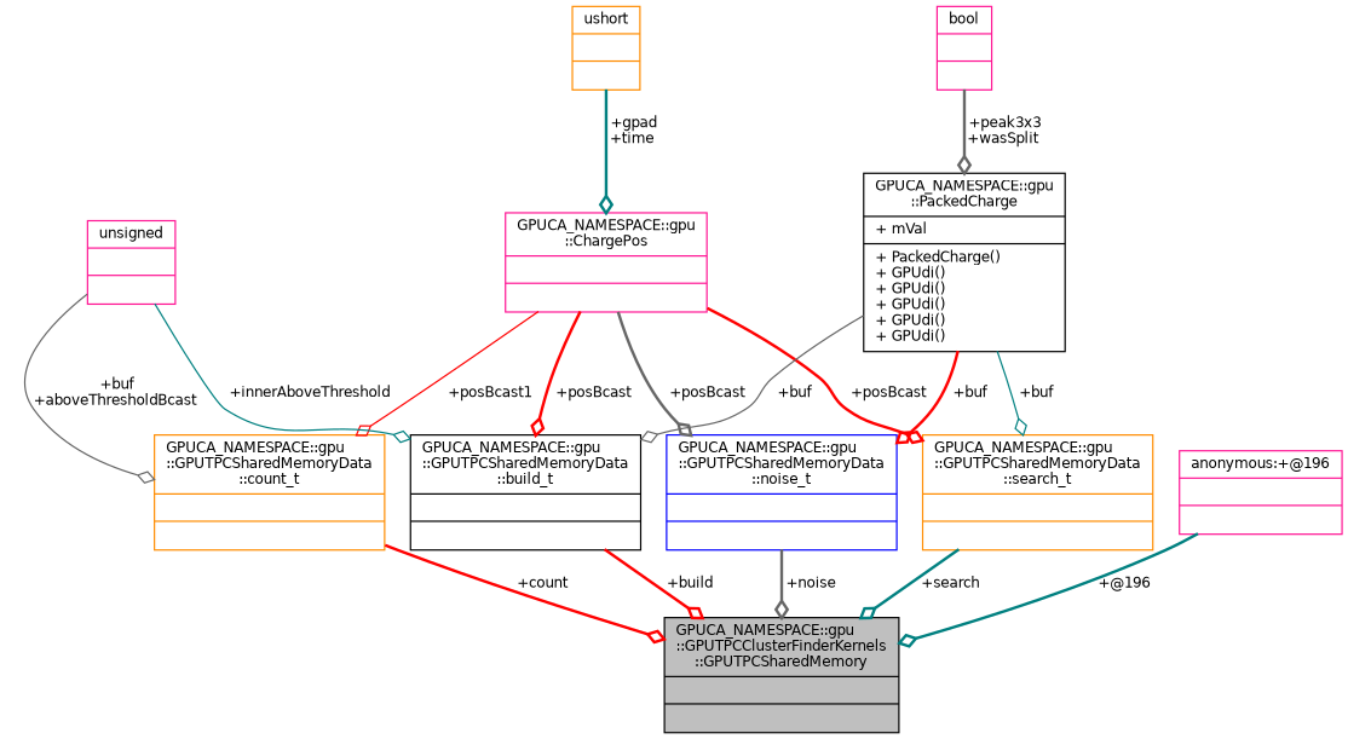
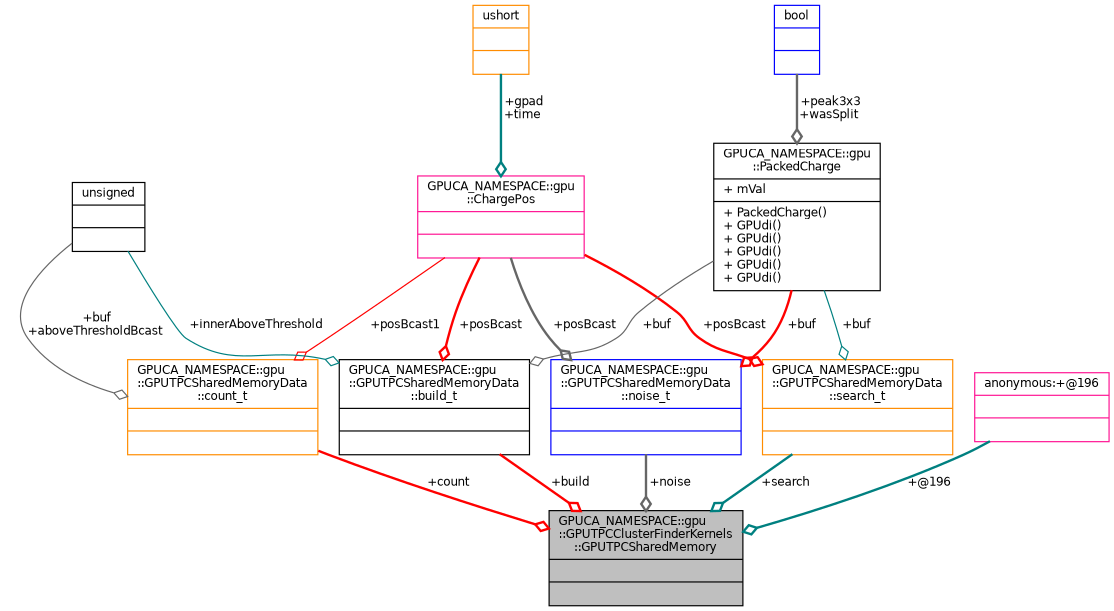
  digraph {
    node [color=black fontname=Helvetica fontsize=10 shape=record]
    edge [arrowhead=odiamond color=red fontname=Helvetica fontsize=10 labelfontname=Helvetica labelfontsize=10 style=bold]
    n1 [fillcolor=grey75 fontcolor=black height=0.2 label="{GPUCA_NAMESPACE::gpu\l::GPUTPCClusterFinderKernels\l::GPUTPCSharedMemory\n||}" style=filled width=0.4]
    n2 [color=darkorange height=0.2 label="{GPUCA_NAMESPACE::gpu\l::GPUTPCSharedMemoryData\l::count_t\n||}" width=0.4]
    n3 [color=deeppink height=0.2 label="{GPUCA_NAMESPACE::gpu\l::ChargePos\n||}" width=0.4]
    n4 [height=0.2 label="{GPUCA_NAMESPACE::gpu\l::GPUTPCSharedMemoryData\l::build_t\n||}" width=0.4]
    n5 [color=darkorange height=0.2 label="{GPUCA_NAMESPACE::gpu\l::GPUTPCSharedMemoryData\l::search_t\n||}" width=0.4]
    n6 [color=blue height=0.2 label="{GPUCA_NAMESPACE::gpu\l::GPUTPCSharedMemoryData\l::noise_t\n||}" width=0.4]
    n7 [color=darkorange height=0.2 label="{ushort\n||}" width=0.4]
-   n8 [color=deeppink height=0.2 label="{unsigned\n||}" width=0.4]
+   n8 [height=0.2 label="{unsigned\n||}" width=0.4]
    n9 [height=0.2 label="{GPUCA_NAMESPACE::gpu\l::PackedCharge\n|+ mVal\l|+ PackedCharge()\l+ GPUdi()\l+ GPUdi()\l+ GPUdi()\l+ GPUdi()\l+ GPUdi()\l}" width=0.4]
-   n10 [color=deeppink height=0.2 label="{bool\n||}" width=0.4]
+   n10 [color=blue height=0.2 label="{bool\n||}" width=0.4]
    n11 [color=deeppink height=0.2 label="{anonymous:+@196\n||}" width=0.4]
    n2 -> n1 [label=" +count"]
    n3 -> n2 [label=" +posBcast1" style=solid]
    n3 -> n4 [label=" +posBcast"]
    n3 -> n5 [label=" +posBcast"]
    n3 -> n6 [color=gray40 label=" +posBcast"]
    n4 -> n1 [label=" +build"]
    n5 -> n1 [color=teal label=" +search"]
    n6 -> n1 [color=gray40 label=" +noise"]
    n7 -> n3 [color=teal label=" +gpad\n+time"]
    n8 -> n2 [color=gray40 label=" +buf\n+aboveThresholdBcast" style=solid]
    n8 -> n4 [color=teal label=" +innerAboveThreshold" style=solid]
    n9 -> n4 [color=gray40 label=" +buf" style=solid]
    n9 -> n5 [color=teal label=" +buf" style=solid]
    n9 -> n6 [label=" +buf"]
    n10 -> n9 [color=gray40 label=" +peak3x3\n+wasSplit"]
    n11 -> n1 [color=teal label=" +@196"]
  }
